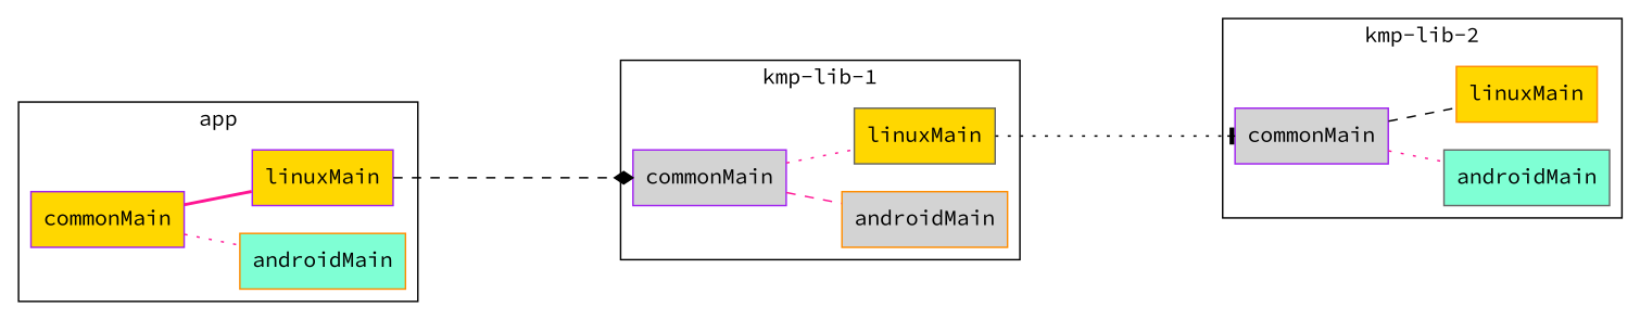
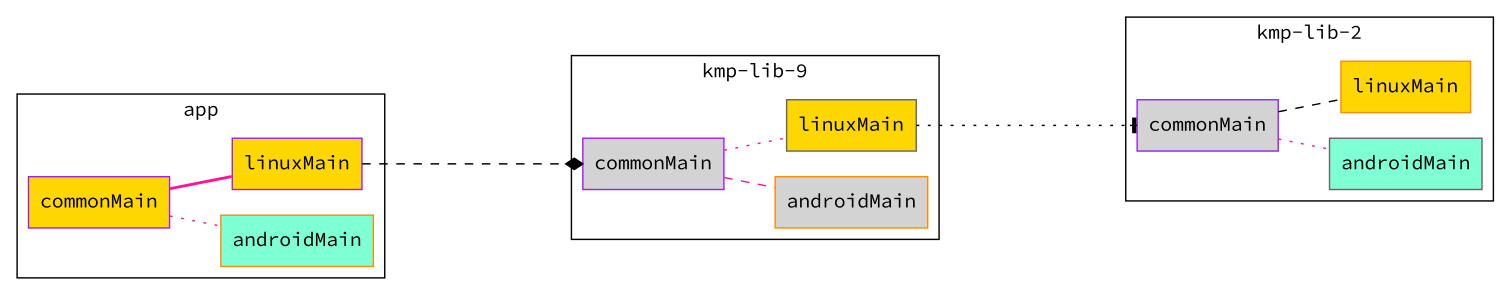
  digraph {
    compound=true
    rankdir=LR
    fontname="Source Code Pro"
    node [color=purple shape=box style=filled fillcolor=gold fontname="Source Code Pro"]
    edge [dir=none color=deeppink style=dotted fontname="Source Code Pro"]
    n1 [label=commonMain]
    n2 [color=darkorange label=androidMain fillcolor=aquamarine]
    n3 [label=linuxMain]
    n4 [label=commonMain fillcolor=lightgrey]
    n5 [color=darkorange label=androidMain fillcolor=lightgrey]
    n6 [color=gray40 label=linuxMain]
    n7 [label=commonMain fillcolor=lightgrey]
    n8 [color=gray40 label=androidMain fillcolor=aquamarine]
    n9 [color=darkorange label=linuxMain]
    subgraph cluster_1 {
      label=app
      n1
      n2
      n3
    }
    subgraph cluster_2 {
-     label="kmp-lib-1"
+     label="kmp-lib-9"
      n4
      n5
      n6
    }
    subgraph cluster_3 {
      label="kmp-lib-2"
      n7
      n8
      n9
    }
    n1 -> n2
    n1 -> n3 [style=bold]
    n3 -> n4 [dir=forward minlen=4 color=black style=dashed arrowhead=diamond]
    n4 -> n5 [style=dashed]
    n4 -> n6
    n6 -> n7 [dir=forward minlen=4 color=black arrowhead=tee]
    n7 -> n8
    n7 -> n9 [color=black style=dashed]
  }
